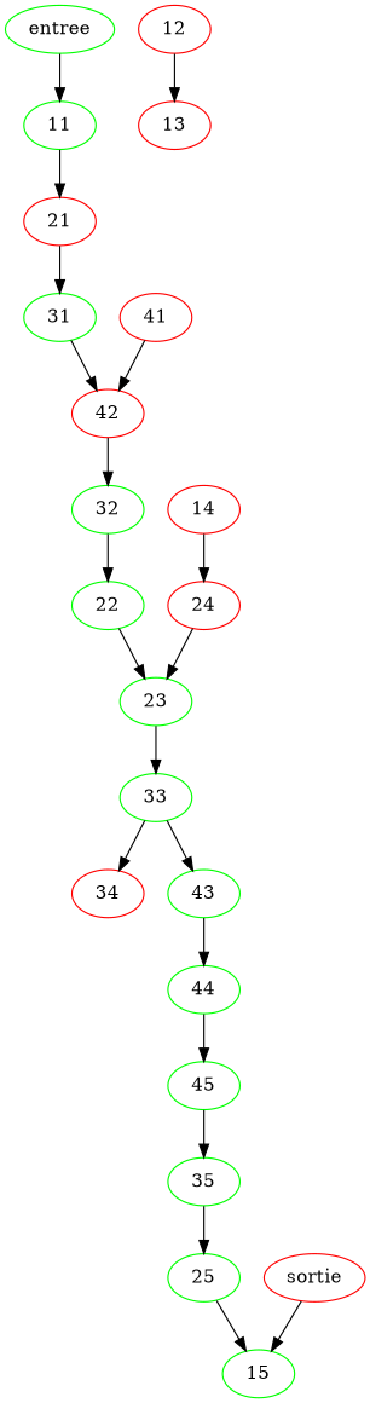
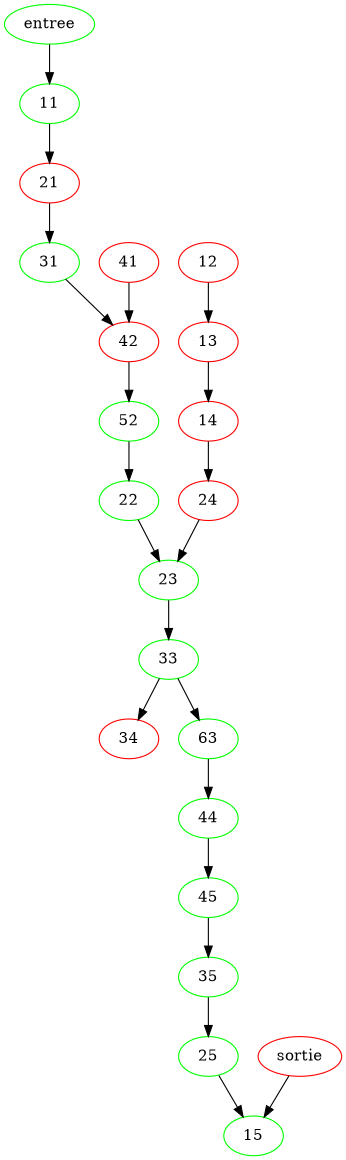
  digraph {
    node [color=GREEN]
    entree
    11
    21 [color=RED]
    sortie [color=RED]
    15
    31
    12 [color=RED]
    13 [color=RED]
    14 [color=RED]
    24 [color=RED]
    23
    42 [color=RED]
    22
    33
    34 [color=RED]
-   43
+   43 [label=63]
    25
-   32
+   32 [label=52]
    44
    35
    41 [color=RED]
    45
    entree -> 11
    11 -> 21
    21 -> 31
    sortie -> 15
    31 -> 42
    12 -> 13
+   13 -> 14
    14 -> 24
    24 -> 23
    23 -> 33
    42 -> 32
    22 -> 23
    33 -> 34
    33 -> 43
    43 -> 44
    25 -> 15
    32 -> 22
    44 -> 45
    35 -> 25
    41 -> 42
    45 -> 35
  }
